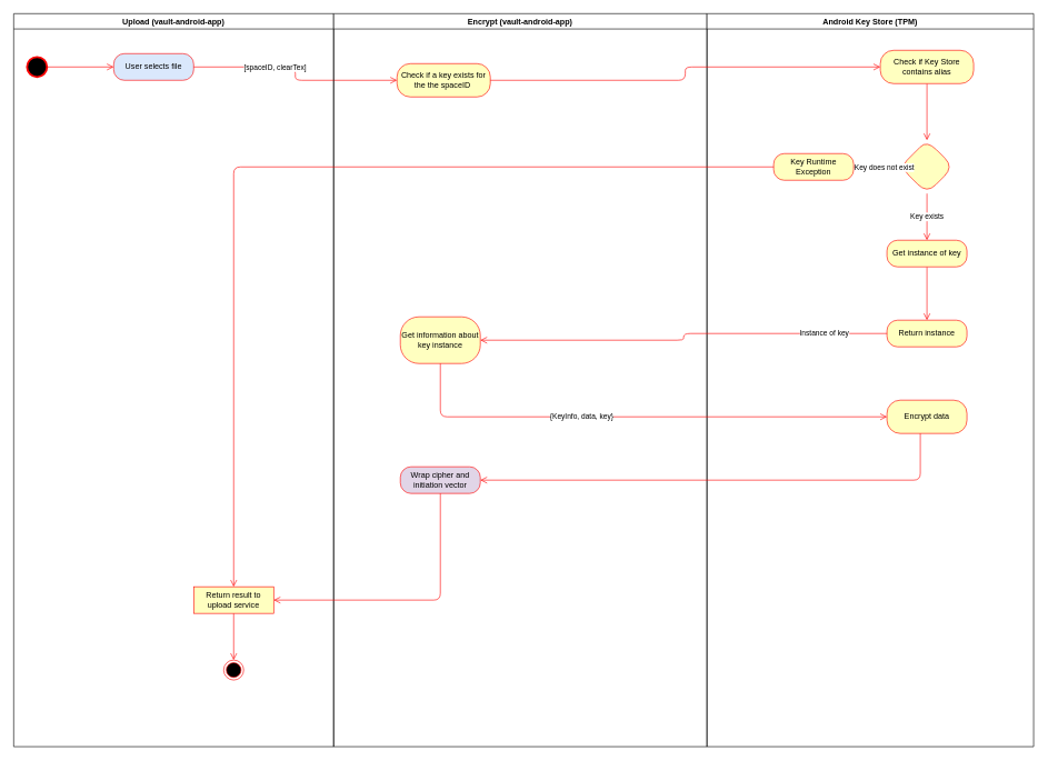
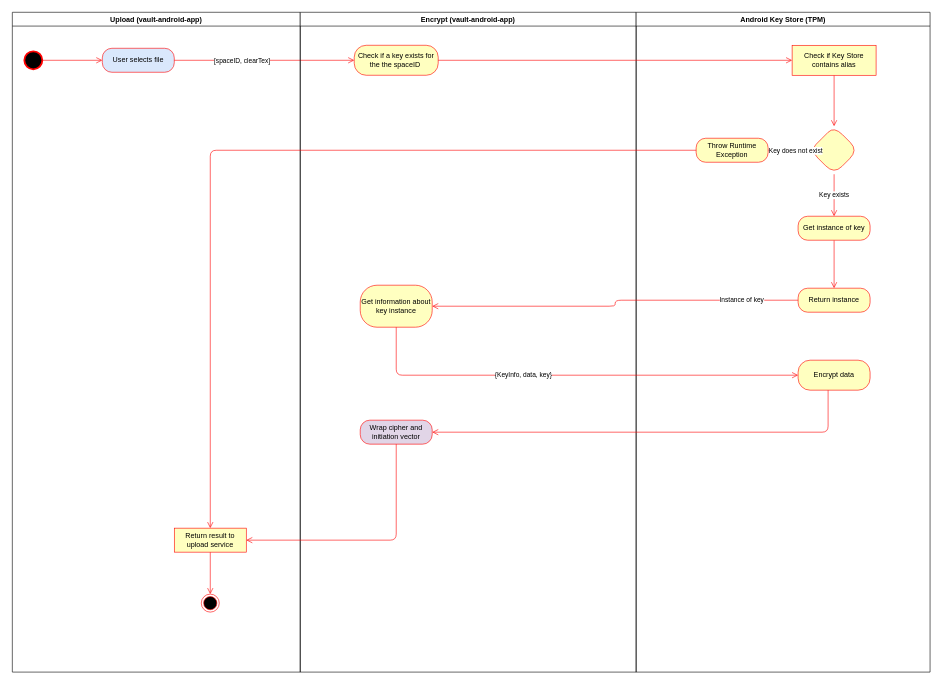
  <mxCell id="0" />
  <mxCell id="1" parent="0" />
  <mxCell id="2" value="Upload (vault-android-app)" style="swimlane;startSize=23;" parent="1" vertex="1"><mxGeometry x="20" y="20" width="480" height="1100" as="geometry" /></mxCell>
  <mxCell id="3" style="edgeStyle=orthogonalEdgeStyle;rounded=1;orthogonalLoop=1;jettySize=auto;html=1;entryX=0.5;entryY=0;entryDx=0;entryDy=0;endArrow=open;endFill=0;endSize=8;strokeColor=#FF0000;" parent="2" source="4" target="6" edge="1"><mxGeometry relative="1" as="geometry" /></mxCell>
  <mxCell id="4" value="Return result to upload service" style="whiteSpace=wrap;html=1;arcSize=40;fontColor=#000000;fillColor=#ffffc0;strokeColor=#ff0000;rounded=0;" parent="2" vertex="1"><mxGeometry x="270" y="860" width="120" height="40" as="geometry" /></mxCell>
  <mxCell id="5" value="User selects file" style="rounded=1;whiteSpace=wrap;html=1;arcSize=40;fontColor=#000000;fillColor=#dae8fc;strokeColor=#ff0000;" parent="2" vertex="1"><mxGeometry x="150" y="60" width="120" height="40" as="geometry" /></mxCell>
  <mxCell id="6" value="" style="ellipse;html=1;shape=endState;fillColor=#000000;strokeColor=#ff0000;" parent="2" vertex="1"><mxGeometry x="315" y="970" width="30" height="30" as="geometry" /></mxCell>
  <mxCell id="7" value="" style="ellipse;whiteSpace=wrap;html=1;aspect=fixed;strokeWidth=3;fillColor=#000000;strokeColor=#FF0000;" parent="2" vertex="1"><mxGeometry x="20" y="65" width="30" height="30" as="geometry" /></mxCell>
  <mxCell id="8" value="" style="edgeStyle=orthogonalEdgeStyle;orthogonalLoop=1;jettySize=auto;html=1;endArrow=open;endSize=8;strokeColor=#ff0000;" parent="2" source="7" target="5" edge="1"><mxGeometry relative="1" as="geometry" /></mxCell>
  <mxCell id="9" value="[spaceID, clearTex]" style="edgeStyle=orthogonalEdgeStyle;html=1;verticalAlign=bottom;endArrow=open;endSize=8;strokeColor=#ff0000;entryX=0;entryY=0.5;entryDx=0;entryDy=0;" parent="1" source="5" target="11" edge="1"><mxGeometry x="-0.25" y="-10" relative="1" as="geometry"><mxPoint x="890" y="100" as="targetPoint" /><mxPoint as="offset" /></mxGeometry></mxCell>
  <mxCell id="10" value="Encrypt (vault-android-app)" style="swimlane;" parent="1" vertex="1"><mxGeometry x="500" y="20" width="560" height="1100" as="geometry" /></mxCell>
- <mxCell id="11" value="Check if a key exists for the the spaceID&amp;nbsp;" style="rounded=1;whiteSpace=wrap;html=1;arcSize=40;fontColor=#000000;fillColor=#ffffc0;strokeColor=#ff0000;" parent="10" vertex="1"><mxGeometry x="95" y="75" width="140" height="50" as="geometry" /></mxCell>
- <mxCell id="12" value="Key Runtime Exception" style="rounded=1;whiteSpace=wrap;html=1;arcSize=40;fontColor=#000000;fillColor=#ffffc0;strokeColor=#ff0000;" parent="10" vertex="1"><mxGeometry x="660" y="210" width="120" height="40" as="geometry" /></mxCell>
+ <mxCell id="11" value="Check if a key exists for the the spaceID&amp;nbsp;" style="rounded=1;whiteSpace=wrap;html=1;arcSize=40;fontColor=#000000;fillColor=#ffffc0;strokeColor=#ff0000;" parent="10" vertex="1"><mxGeometry x="90" y="55" width="140" height="50" as="geometry" /></mxCell>
+ <mxCell id="12" value="Throw Runtime Exception" style="rounded=1;whiteSpace=wrap;html=1;arcSize=40;fontColor=#000000;fillColor=#ffffc0;strokeColor=#ff0000;" parent="10" vertex="1"><mxGeometry x="660" y="210" width="120" height="40" as="geometry" /></mxCell>
  <mxCell id="13" value="Get information about key instance" style="rounded=1;whiteSpace=wrap;html=1;arcSize=40;fontColor=#000000;fillColor=#ffffc0;strokeColor=#ff0000;" parent="10" vertex="1"><mxGeometry x="100" y="455" width="120" height="70" as="geometry" /></mxCell>
  <mxCell id="14" value="Wrap cipher and initiation vector" style="rounded=1;whiteSpace=wrap;html=1;arcSize=40;fontColor=#000000;fillColor=#e1d5e7;strokeColor=#ff0000;" parent="10" vertex="1"><mxGeometry x="100" y="680" width="120" height="40" as="geometry" /></mxCell>
  <mxCell id="15" value="Android Key Store (TPM)" style="swimlane;" parent="10" vertex="1"><mxGeometry x="560" width="490" height="1100" as="geometry" /></mxCell>
  <mxCell id="16" style="edgeStyle=orthogonalEdgeStyle;rounded=1;orthogonalLoop=1;jettySize=auto;html=1;entryX=0.5;entryY=0;entryDx=0;entryDy=0;endArrow=open;endFill=0;endSize=8;strokeColor=#FF0000;" parent="15" source="17" target="19" edge="1"><mxGeometry relative="1" as="geometry" /></mxCell>
- <mxCell id="17" value="Check if Key Store contains alias" style="rounded=1;whiteSpace=wrap;html=1;arcSize=40;fontColor=#000000;fillColor=#ffffc0;strokeColor=#ff0000;" parent="15" vertex="1"><mxGeometry x="260" y="55" width="140" height="50" as="geometry" /></mxCell>
+ <mxCell id="17" value="Check if Key Store contains alias" style="whiteSpace=wrap;html=1;arcSize=40;fontColor=#000000;fillColor=#ffffc0;strokeColor=#ff0000;rounded=0;" parent="15" vertex="1"><mxGeometry x="260" y="55" width="140" height="50" as="geometry" /></mxCell>
  <mxCell id="18" value="Key exists" style="edgeStyle=orthogonalEdgeStyle;rounded=1;orthogonalLoop=1;jettySize=auto;html=1;entryX=0.5;entryY=0;entryDx=0;entryDy=0;endArrow=open;endFill=0;endSize=8;strokeColor=#FF0000;" parent="15" source="19" target="21" edge="1"><mxGeometry relative="1" as="geometry" /></mxCell>
  <mxCell id="19" value="" style="rhombus;whiteSpace=wrap;html=1;rounded=1;strokeColor=#ff0000;fillColor=#ffffc0;arcSize=40;" parent="15" vertex="1"><mxGeometry x="290" y="190" width="80" height="80" as="geometry" /></mxCell>
  <mxCell id="20" style="edgeStyle=orthogonalEdgeStyle;rounded=1;orthogonalLoop=1;jettySize=auto;html=1;endArrow=open;endFill=0;endSize=8;strokeColor=#FF0000;" parent="15" source="21" target="22" edge="1"><mxGeometry relative="1" as="geometry" /></mxCell>
  <mxCell id="21" value="Get instance of key" style="rounded=1;whiteSpace=wrap;html=1;arcSize=40;fontColor=#000000;fillColor=#ffffc0;strokeColor=#ff0000;" parent="15" vertex="1"><mxGeometry x="270" y="340" width="120" height="40" as="geometry" /></mxCell>
  <mxCell id="22" value="Return instance" style="rounded=1;whiteSpace=wrap;html=1;arcSize=40;fontColor=#000000;fillColor=#ffffc0;strokeColor=#ff0000;" parent="15" vertex="1"><mxGeometry x="270" y="460" width="120" height="40" as="geometry" /></mxCell>
  <mxCell id="23" value="Encrypt data" style="rounded=1;whiteSpace=wrap;html=1;arcSize=40;fontColor=#000000;fillColor=#ffffc0;strokeColor=#ff0000;" parent="15" vertex="1"><mxGeometry x="270" y="580" width="120" height="50" as="geometry" /></mxCell>
  <mxCell id="24" style="edgeStyle=orthogonalEdgeStyle;rounded=1;orthogonalLoop=1;jettySize=auto;html=1;entryX=0;entryY=0.5;entryDx=0;entryDy=0;endArrow=open;endFill=0;endSize=8;strokeColor=#FF0000;" parent="10" source="11" target="17" edge="1"><mxGeometry relative="1" as="geometry" /></mxCell>
  <mxCell id="25" style="edgeStyle=orthogonalEdgeStyle;rounded=1;orthogonalLoop=1;jettySize=auto;html=1;endArrow=open;endFill=0;endSize=8;strokeColor=#FF0000;" parent="10" source="19" target="12" edge="1"><mxGeometry relative="1" as="geometry" /></mxCell>
  <mxCell id="26" value="Key does not exist" style="edgeLabel;html=1;align=center;verticalAlign=middle;resizable=0;points=[];" parent="25" vertex="1" connectable="0"><mxGeometry x="-0.077" y="3" relative="1" as="geometry"><mxPoint x="7" y="-3" as="offset" /></mxGeometry></mxCell>
  <mxCell id="27" value="Instance of key" style="edgeStyle=orthogonalEdgeStyle;rounded=1;orthogonalLoop=1;jettySize=auto;html=1;entryX=1;entryY=0.5;entryDx=0;entryDy=0;endArrow=open;endFill=0;endSize=8;strokeColor=#FF0000;" parent="10" source="22" target="13" edge="1"><mxGeometry x="-0.696" relative="1" as="geometry"><mxPoint as="offset" /></mxGeometry></mxCell>
  <mxCell id="28" value="{KeyInfo, data, key}" style="edgeStyle=orthogonalEdgeStyle;rounded=1;orthogonalLoop=1;jettySize=auto;html=1;entryX=0;entryY=0.5;entryDx=0;entryDy=0;endArrow=open;endFill=0;endSize=8;strokeColor=#FF0000;" parent="10" source="13" target="23" edge="1"><mxGeometry x="-0.222" relative="1" as="geometry"><Array as="points"><mxPoint x="160" y="605" /></Array><mxPoint as="offset" /></mxGeometry></mxCell>
  <mxCell id="29" style="edgeStyle=orthogonalEdgeStyle;rounded=1;orthogonalLoop=1;jettySize=auto;html=1;entryX=1;entryY=0.5;entryDx=0;entryDy=0;endArrow=open;endFill=0;endSize=8;strokeColor=#FF0000;" parent="10" source="23" target="14" edge="1"><mxGeometry relative="1" as="geometry"><Array as="points"><mxPoint x="880" y="700" /></Array></mxGeometry></mxCell>
  <mxCell id="30" style="edgeStyle=orthogonalEdgeStyle;rounded=1;orthogonalLoop=1;jettySize=auto;html=1;entryX=1;entryY=0.5;entryDx=0;entryDy=0;endArrow=open;endFill=0;endSize=8;strokeColor=#FF0000;" parent="1" source="14" target="4" edge="1"><mxGeometry relative="1" as="geometry"><Array as="points"><mxPoint x="660" y="900" /></Array></mxGeometry></mxCell>
  <mxCell id="31" style="edgeStyle=orthogonalEdgeStyle;rounded=1;orthogonalLoop=1;jettySize=auto;html=1;entryX=0.5;entryY=0;entryDx=0;entryDy=0;endArrow=open;endFill=0;endSize=8;strokeColor=#FF0000;" parent="1" source="12" target="4" edge="1"><mxGeometry relative="1" as="geometry" /></mxCell>
